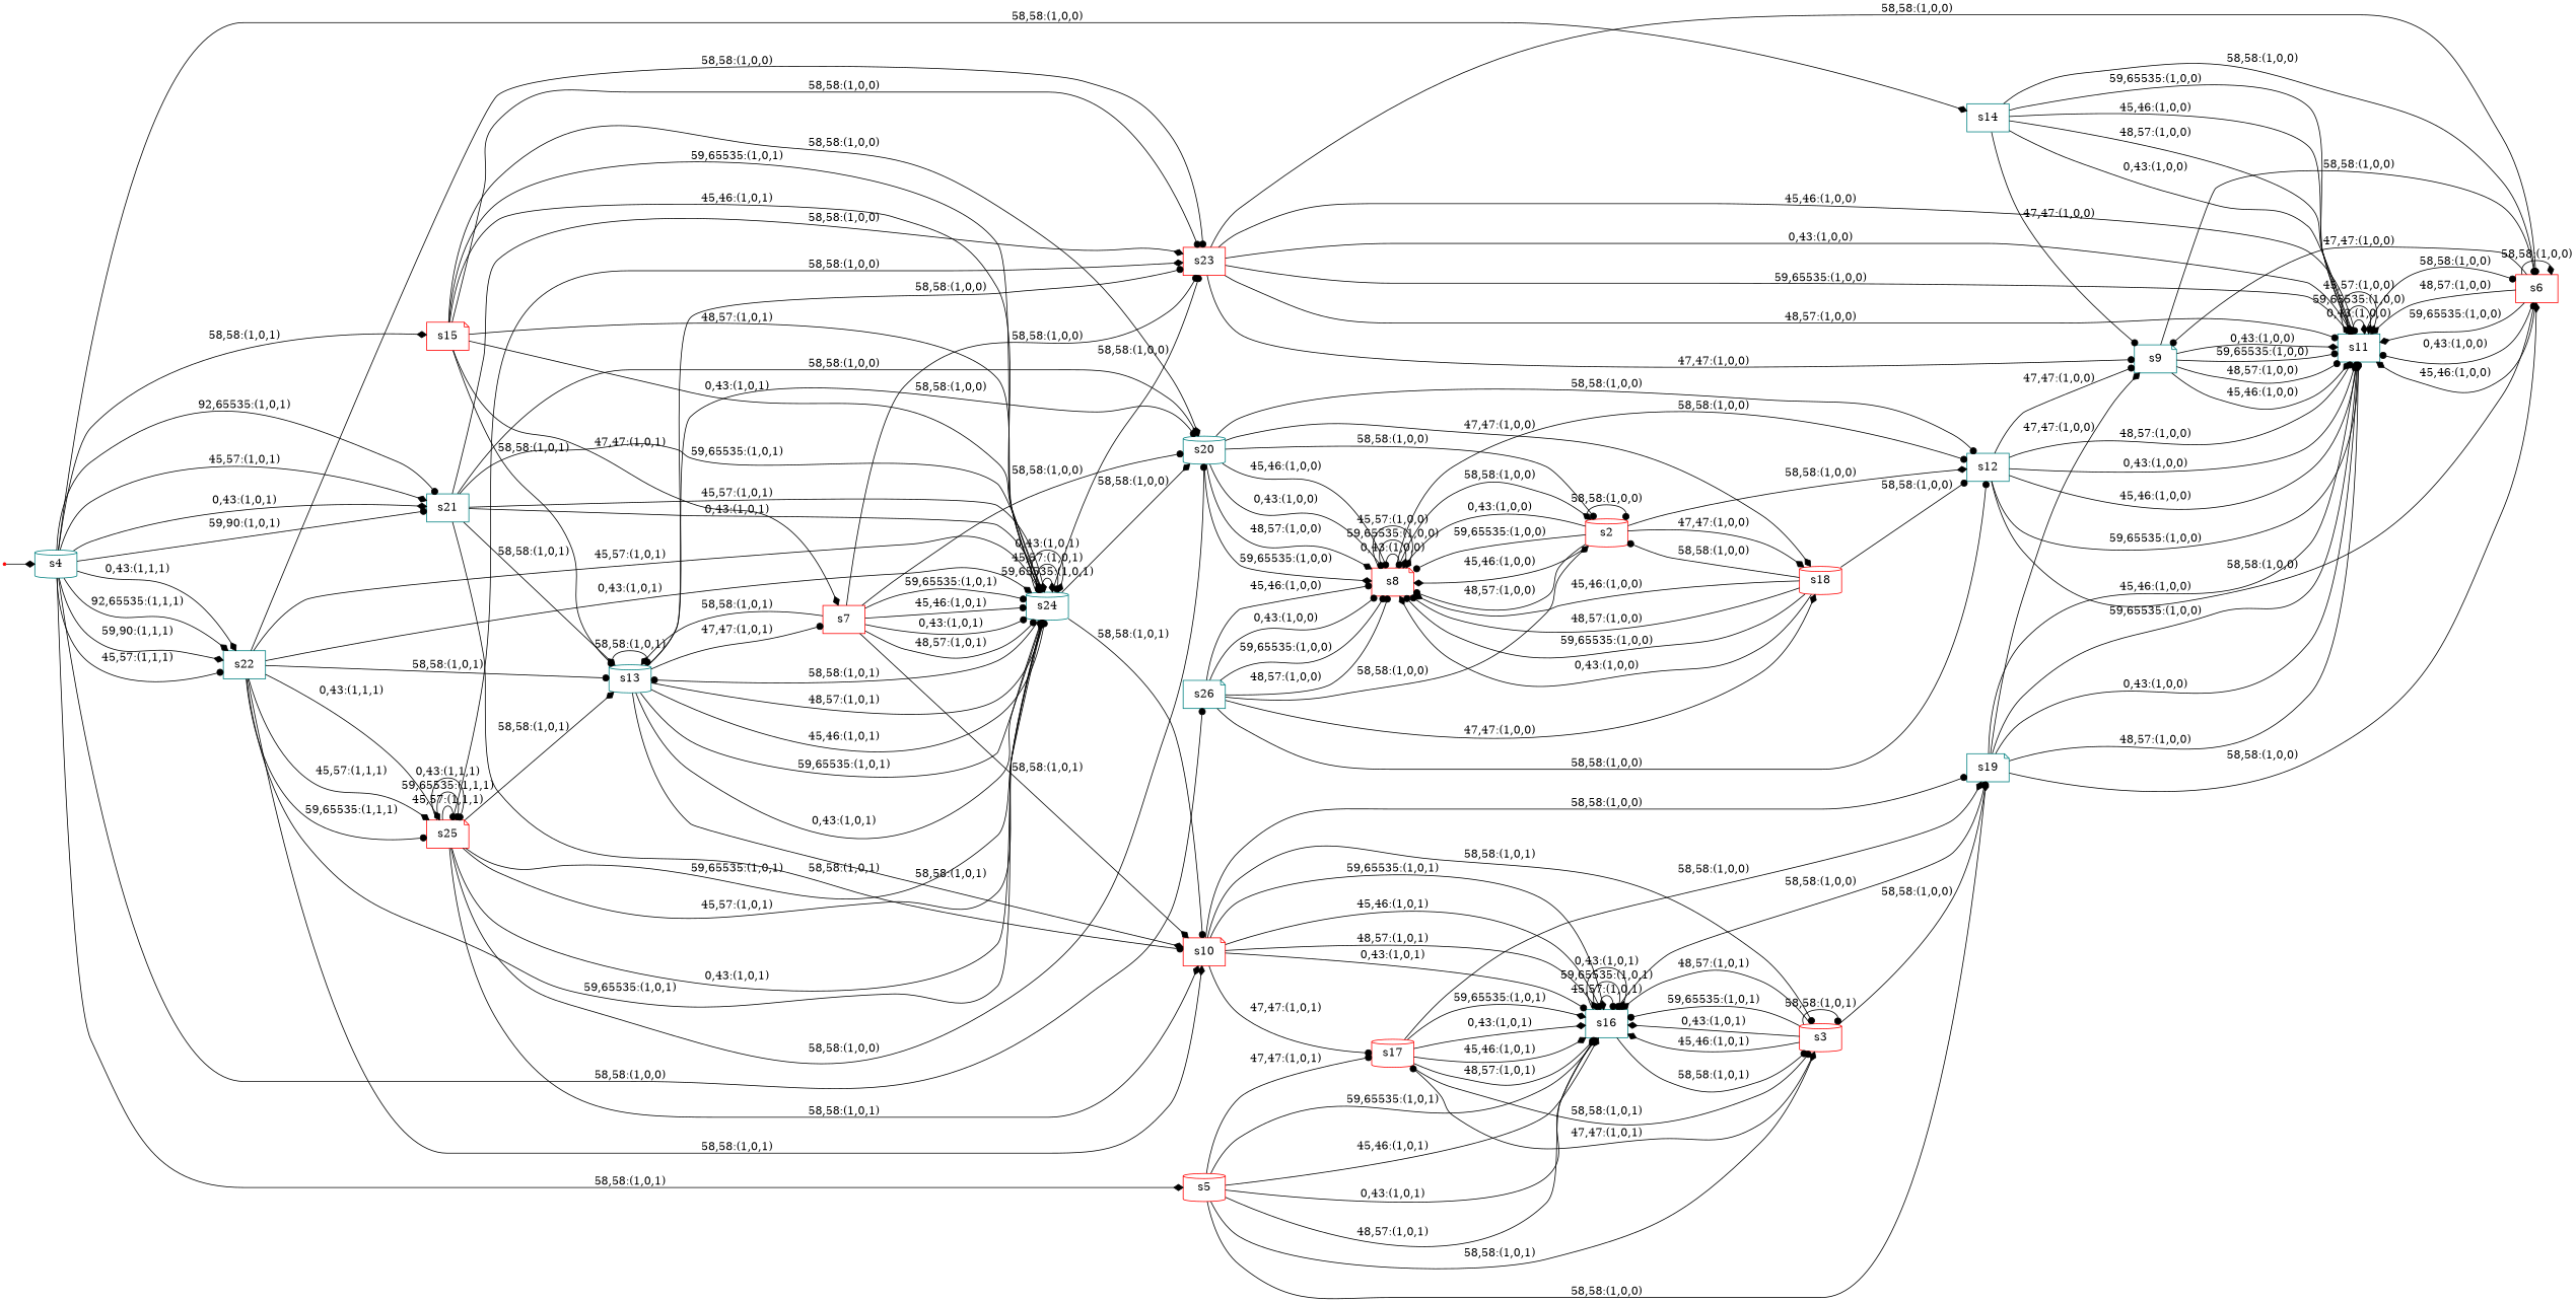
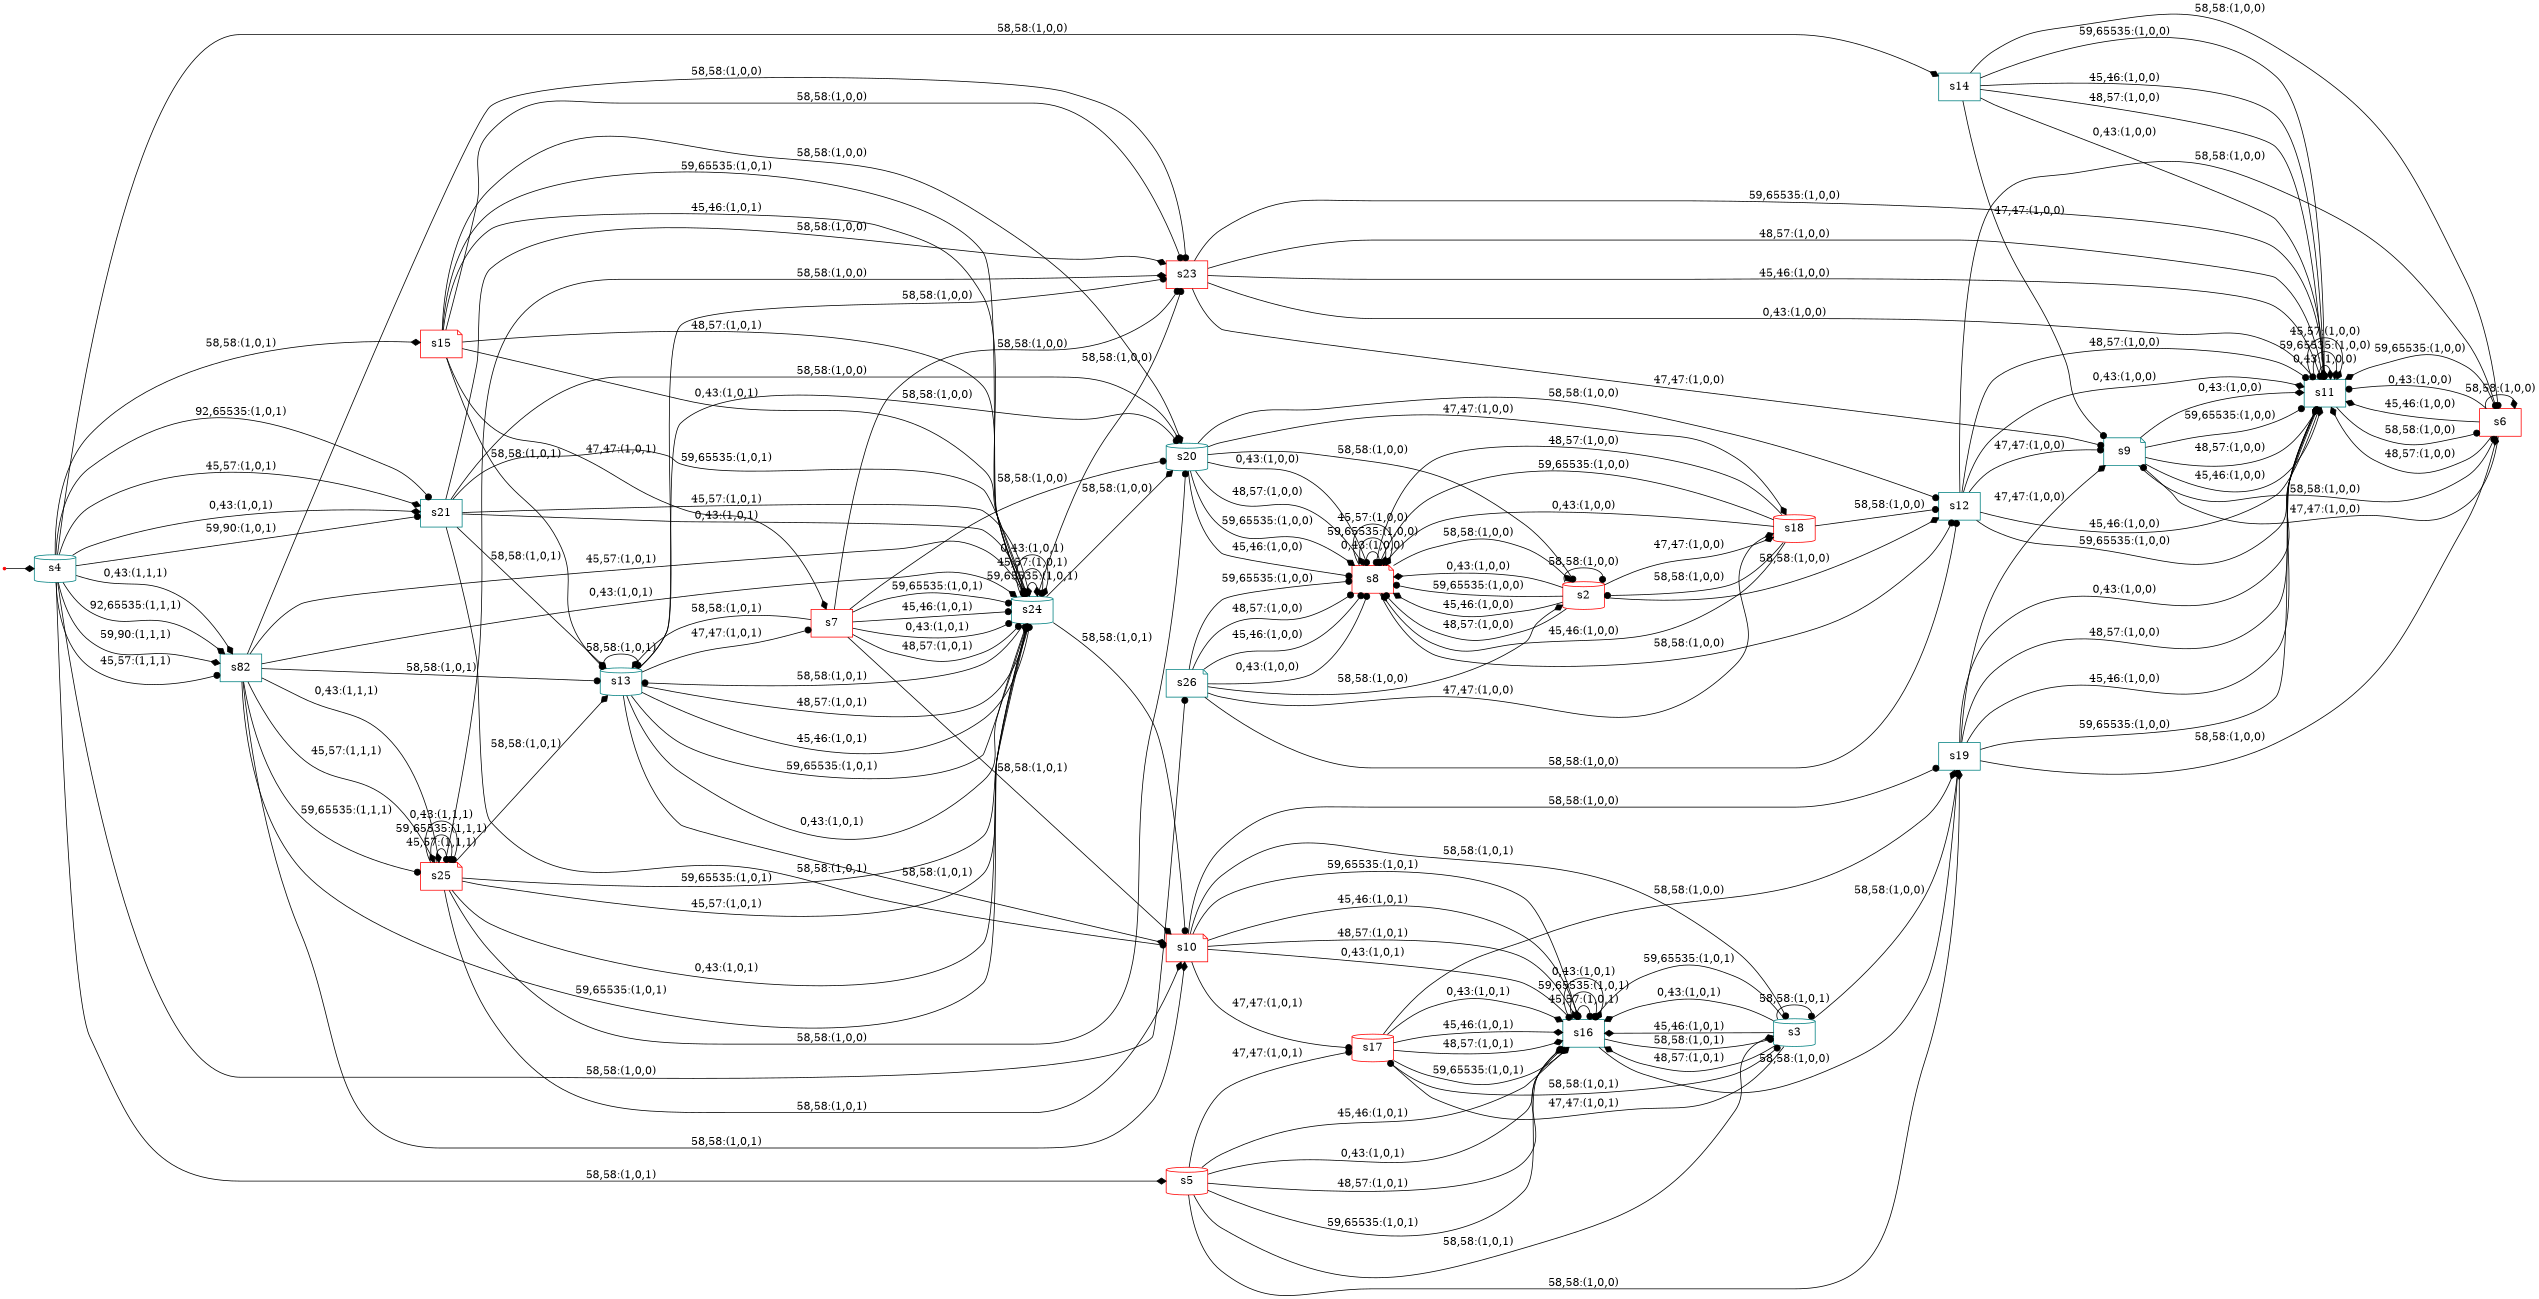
  digraph {
    rankdir=LR
    node [color=teal shape=box]
    edge [arrowhead=dot]
    init [color=red shape=point]
    s4 [shape=cylinder]
    s14
    s26 [shape=note]
-   s22
+   s22 [label=s82]
    s21
    s15 [color=red shape=note]
    s5 [color=red shape=cylinder]
    s9 [shape=note]
-   s19 [shape=note]
+   s19
    s11
    s6 [color=red]
    s23 [color=red]
    s12
    s8 [color=red shape=note]
    s2 [color=red shape=cylinder]
    s18 [color=red shape=cylinder]
    s25 [color=red shape=note]
    s10 [color=red shape=note]
    s13 [shape=cylinder]
    s24 [shape=cylinder]
    s20 [shape=cylinder]
    s7 [color=red]
    s17 [color=red shape=cylinder]
    s16
-   s3 [color=red shape=cylinder]
+   s3 [shape=cylinder]
    init -> s4 [arrowhead=diamond]
    s4 -> s14 [arrowhead=diamond label="58,58:(1,0,0)"]
    s4 -> s26 [label="58,58:(1,0,0)"]
    s4 -> s22 [label="45,57:(1,1,1)"]
    s4 -> s22 [arrowhead=diamond label="0,43:(1,1,1)"]
    s4 -> s22 [arrowhead=diamond label="92,65535:(1,1,1)"]
    s4 -> s22 [arrowhead=diamond label="59,90:(1,1,1)"]
    s4 -> s21 [label="92,65535:(1,0,1)"]
    s4 -> s21 [arrowhead=diamond label="45,57:(1,0,1)"]
    s4 -> s21 [arrowhead=diamond label="0,43:(1,0,1)"]
    s4 -> s21 [label="59,90:(1,0,1)"]
    s4 -> s15 [arrowhead=diamond label="58,58:(1,0,1)"]
    s4 -> s5 [arrowhead=diamond label="58,58:(1,0,1)"]
    s14 -> s9 [label="47,47:(1,0,0)"]
    s14 -> s11 [label="59,65535:(1,0,0)"]
    s14 -> s11 [arrowhead=diamond label="45,46:(1,0,0)"]
    s14 -> s11 [arrowhead=diamond label="48,57:(1,0,0)"]
    s14 -> s11 [label="0,43:(1,0,0)"]
    s14 -> s6 [label="58,58:(1,0,0)"]
    s26 -> s12 [label="58,58:(1,0,0)"]
    s26 -> s8 [label="45,46:(1,0,0)"]
    s26 -> s8 [label="0,43:(1,0,0)"]
    s26 -> s8 [label="59,65535:(1,0,0)"]
    s26 -> s8 [label="48,57:(1,0,0)"]
    s26 -> s2 [arrowhead=diamond label="58,58:(1,0,0)"]
    s26 -> s18 [arrowhead=diamond label="47,47:(1,0,0)"]
    s22 -> s23 [label="58,58:(1,0,0)"]
    s22 -> s25 [arrowhead=diamond label="0,43:(1,1,1)"]
    s22 -> s25 [arrowhead=diamond label="45,57:(1,1,1)"]
    s22 -> s25 [label="59,65535:(1,1,1)"]
    s22 -> s10 [arrowhead=diamond label="58,58:(1,0,1)"]
    s22 -> s13 [label="58,58:(1,0,1)"]
    s22 -> s24 [arrowhead=diamond label="59,65535:(1,0,1)"]
    s22 -> s24 [label="45,57:(1,0,1)"]
    s22 -> s24 [arrowhead=diamond label="0,43:(1,0,1)"]
    s21 -> s23 [arrowhead=diamond label="58,58:(1,0,0)"]
    s21 -> s10 [label="58,58:(1,0,1)"]
    s21 -> s13 [arrowhead=diamond label="58,58:(1,0,1)"]
    s21 -> s24 [arrowhead=diamond label="59,65535:(1,0,1)"]
    s21 -> s24 [arrowhead=diamond label="45,57:(1,0,1)"]
    s21 -> s24 [label="0,43:(1,0,1)"]
    s21 -> s20 [arrowhead=diamond label="58,58:(1,0,0)"]
    s15 -> s23 [label="58,58:(1,0,0)"]
    s15 -> s13 [label="58,58:(1,0,1)"]
    s15 -> s24 [arrowhead=diamond label="45,46:(1,0,1)"]
    s15 -> s24 [arrowhead=diamond label="48,57:(1,0,1)"]
    s15 -> s24 [label="0,43:(1,0,1)"]
    s15 -> s24 [label="59,65535:(1,0,1)"]
    s15 -> s20 [arrowhead=diamond label="58,58:(1,0,0)"]
    s15 -> s7 [arrowhead=diamond label="47,47:(1,0,1)"]
    s5 -> s19 [arrowhead=diamond label="58,58:(1,0,0)"]
    s5 -> s17 [label="47,47:(1,0,1)"]
    s5 -> s16 [arrowhead=diamond label="0,43:(1,0,1)"]
    s5 -> s16 [label="48,57:(1,0,1)"]
    s5 -> s16 [arrowhead=diamond label="59,65535:(1,0,1)"]
    s5 -> s16 [arrowhead=diamond label="45,46:(1,0,1)"]
    s5 -> s3 [arrowhead=diamond label="58,58:(1,0,1)"]
    s9 -> s11 [label="59,65535:(1,0,0)"]
    s9 -> s11 [label="48,57:(1,0,0)"]
    s9 -> s11 [arrowhead=diamond label="45,46:(1,0,0)"]
    s9 -> s11 [arrowhead=diamond label="0,43:(1,0,0)"]
    s9 -> s6 [label="58,58:(1,0,0)"]
    s19 -> s9 [arrowhead=diamond label="47,47:(1,0,0)"]
    s19 -> s11 [label="0,43:(1,0,0)"]
    s19 -> s11 [arrowhead=diamond label="48,57:(1,0,0)"]
    s19 -> s11 [arrowhead=diamond label="45,46:(1,0,0)"]
    s19 -> s11 [arrowhead=diamond label="59,65535:(1,0,0)"]
    s19 -> s6 [arrowhead=diamond label="58,58:(1,0,0)"]
    s11 -> s11 [arrowhead=diamond label="0,43:(1,0,0)"]
    s11 -> s11 [arrowhead=diamond label="59,65535:(1,0,0)"]
    s11 -> s11 [arrowhead=diamond label="45,57:(1,0,0)"]
    s11 -> s6 [label="58,58:(1,0,0)"]
    s6 -> s9 [label="47,47:(1,0,0)"]
    s6 -> s11 [arrowhead=diamond label="48,57:(1,0,0)"]
    s6 -> s11 [arrowhead=diamond label="59,65535:(1,0,0)"]
    s6 -> s11 [label="0,43:(1,0,0)"]
    s6 -> s11 [arrowhead=diamond label="45,46:(1,0,0)"]
    s6 -> s6 [arrowhead=diamond label="58,58:(1,0,0)"]
    s23 -> s9 [label="47,47:(1,0,0)"]
    s23 -> s11 [arrowhead=diamond label="59,65535:(1,0,0)"]
    s23 -> s11 [label="48,57:(1,0,0)"]
    s23 -> s11 [label="45,46:(1,0,0)"]
    s23 -> s11 [label="0,43:(1,0,0)"]
-   s23 -> s6 [label="58,58:(1,0,0)"]
    s12 -> s9 [label="47,47:(1,0,0)"]
    s12 -> s11 [label="48,57:(1,0,0)"]
    s12 -> s11 [arrowhead=diamond label="0,43:(1,0,0)"]
    s12 -> s11 [label="45,46:(1,0,0)"]
    s12 -> s11 [label="59,65535:(1,0,0)"]
    s12 -> s6 [label="58,58:(1,0,0)"]
    s8 -> s12 [label="58,58:(1,0,0)"]
    s8 -> s8 [label="0,43:(1,0,0)"]
    s8 -> s8 [arrowhead=diamond label="59,65535:(1,0,0)"]
    s8 -> s8 [arrowhead=diamond label="45,57:(1,0,0)"]
    s8 -> s2 [arrowhead=diamond label="58,58:(1,0,0)"]
    s2 -> s12 [arrowhead=diamond label="58,58:(1,0,0)"]
    s2 -> s8 [arrowhead=diamond label="0,43:(1,0,0)"]
    s2 -> s8 [label="59,65535:(1,0,0)"]
    s2 -> s8 [arrowhead=diamond label="45,46:(1,0,0)"]
    s2 -> s8 [label="48,57:(1,0,0)"]
    s2 -> s2 [label="58,58:(1,0,0)"]
    s2 -> s18 [arrowhead=diamond label="47,47:(1,0,0)"]
    s18 -> s12 [label="58,58:(1,0,0)"]
    s18 -> s8 [arrowhead=diamond label="45,46:(1,0,0)"]
    s18 -> s8 [label="48,57:(1,0,0)"]
    s18 -> s8 [label="59,65535:(1,0,0)"]
    s18 -> s8 [arrowhead=diamond label="0,43:(1,0,0)"]
    s18 -> s2 [label="58,58:(1,0,0)"]
    s25 -> s23 [arrowhead=diamond label="58,58:(1,0,0)"]
    s25 -> s25 [label="45,57:(1,1,1)"]
    s25 -> s25 [label="59,65535:(1,1,1)"]
    s25 -> s25 [label="0,43:(1,1,1)"]
    s25 -> s10 [arrowhead=diamond label="58,58:(1,0,1)"]
    s25 -> s13 [arrowhead=diamond label="58,58:(1,0,1)"]
    s25 -> s24 [label="0,43:(1,0,1)"]
    s25 -> s24 [label="59,65535:(1,0,1)"]
    s25 -> s24 [arrowhead=diamond label="45,57:(1,0,1)"]
    s25 -> s20 [label="58,58:(1,0,0)"]
    s10 -> s19 [label="58,58:(1,0,0)"]
    s10 -> s17 [label="47,47:(1,0,1)"]
    s10 -> s16 [arrowhead=diamond label="59,65535:(1,0,1)"]
    s10 -> s16 [label="45,46:(1,0,1)"]
    s10 -> s16 [arrowhead=diamond label="48,57:(1,0,1)"]
    s10 -> s16 [label="0,43:(1,0,1)"]
    s10 -> s3 [label="58,58:(1,0,1)"]
    s13 -> s23 [label="58,58:(1,0,0)"]
    s13 -> s10 [arrowhead=diamond label="58,58:(1,0,1)"]
    s13 -> s13 [label="58,58:(1,0,1)"]
    s13 -> s24 [label="48,57:(1,0,1)"]
    s13 -> s24 [label="45,46:(1,0,1)"]
    s13 -> s24 [arrowhead=diamond label="59,65535:(1,0,1)"]
    s13 -> s24 [label="0,43:(1,0,1)"]
    s13 -> s20 [label="58,58:(1,0,0)"]
    s13 -> s7 [label="47,47:(1,0,1)"]
    s24 -> s23 [label="58,58:(1,0,0)"]
    s24 -> s10 [label="58,58:(1,0,1)"]
    s24 -> s13 [label="58,58:(1,0,1)"]
    s24 -> s24 [arrowhead=diamond label="59,65535:(1,0,1)"]
    s24 -> s24 [label="45,57:(1,0,1)"]
    s24 -> s24 [arrowhead=diamond label="0,43:(1,0,1)"]
    s24 -> s20 [arrowhead=diamond label="58,58:(1,0,0)"]
    s20 -> s12 [label="58,58:(1,0,0)"]
    s20 -> s8 [label="45,46:(1,0,0)"]
    s20 -> s8 [label="0,43:(1,0,0)"]
    s20 -> s8 [arrowhead=diamond label="48,57:(1,0,0)"]
    s20 -> s8 [arrowhead=diamond label="59,65535:(1,0,0)"]
    s20 -> s2 [label="58,58:(1,0,0)"]
    s20 -> s18 [arrowhead=diamond label="47,47:(1,0,0)"]
    s7 -> s23 [label="58,58:(1,0,0)"]
    s7 -> s10 [arrowhead=diamond label="58,58:(1,0,1)"]
    s7 -> s13 [arrowhead=diamond label="58,58:(1,0,1)"]
    s7 -> s24 [label="59,65535:(1,0,1)"]
    s7 -> s24 [label="45,46:(1,0,1)"]
    s7 -> s24 [label="0,43:(1,0,1)"]
    s7 -> s24 [label="48,57:(1,0,1)"]
    s7 -> s20 [label="58,58:(1,0,0)"]
    s17 -> s19 [arrowhead=diamond label="58,58:(1,0,0)"]
    s17 -> s16 [arrowhead=diamond label="59,65535:(1,0,1)"]
    s17 -> s16 [arrowhead=diamond label="0,43:(1,0,1)"]
    s17 -> s16 [arrowhead=diamond label="45,46:(1,0,1)"]
    s17 -> s16 [arrowhead=diamond label="48,57:(1,0,1)"]
    s17 -> s3 [label="58,58:(1,0,1)"]
    s16 -> s19 [label="58,58:(1,0,0)"]
    s16 -> s16 [label="45,57:(1,0,1)"]
    s16 -> s16 [label="59,65535:(1,0,1)"]
    s16 -> s16 [arrowhead=diamond label="0,43:(1,0,1)"]
    s16 -> s3 [label="58,58:(1,0,1)"]
    s3 -> s19 [label="58,58:(1,0,0)"]
    s3 -> s17 [label="47,47:(1,0,1)"]
    s3 -> s16 [arrowhead=diamond label="48,57:(1,0,1)"]
    s3 -> s16 [label="59,65535:(1,0,1)"]
    s3 -> s16 [arrowhead=diamond label="0,43:(1,0,1)"]
    s3 -> s16 [arrowhead=diamond label="45,46:(1,0,1)"]
    s3 -> s3 [label="58,58:(1,0,1)"]
  }
